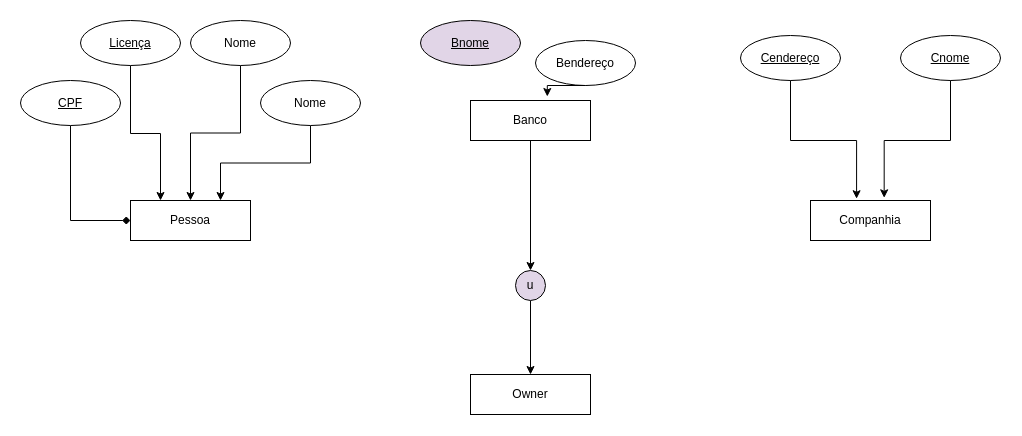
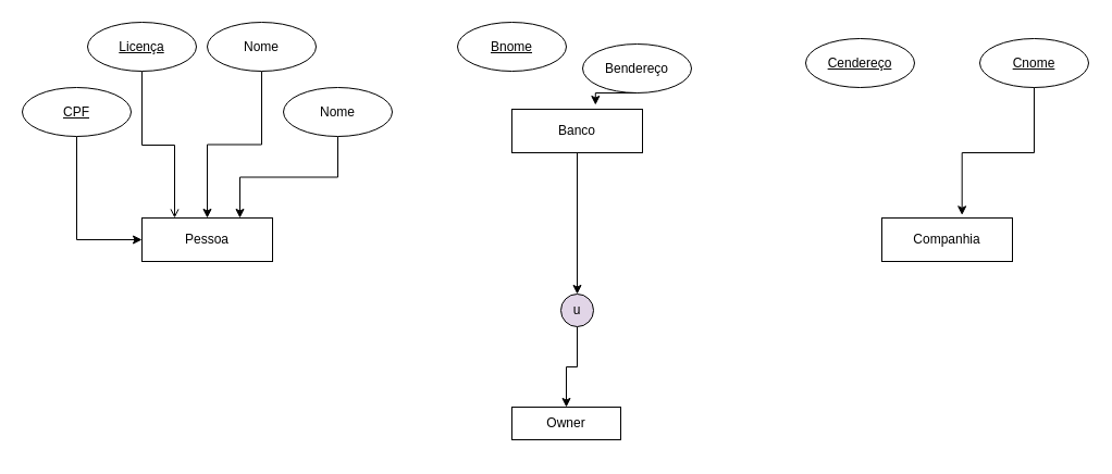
  <mxCell id="0" />
  <mxCell id="1" parent="0" />
  <mxCell id="2" value="Pessoa" style="rounded=0;whiteSpace=wrap;html=1;" parent="1" vertex="1"><mxGeometry x="130" y="200" width="120" height="40" as="geometry" /></mxCell>
  <mxCell id="3" style="edgeStyle=orthogonalEdgeStyle;rounded=0;orthogonalLoop=1;jettySize=auto;html=1;exitX=0.5;exitY=1;exitDx=0;exitDy=0;entryX=0.5;entryY=0;entryDx=0;entryDy=0;" parent="1" source="4" target="19" edge="1"><mxGeometry relative="1" as="geometry" /></mxCell>
  <mxCell id="4" value="Banco" style="rounded=0;whiteSpace=wrap;html=1;strokeColor=default;align=center;verticalAlign=middle;fontFamily=Helvetica;fontSize=12;fontColor=default;fillColor=default;" parent="1" vertex="1"><mxGeometry x="470" y="100" width="120" height="40" as="geometry" /></mxCell>
  <mxCell id="5" value="Companhia" style="rounded=0;whiteSpace=wrap;html=1;strokeColor=default;align=center;verticalAlign=middle;fontFamily=Helvetica;fontSize=12;fontColor=default;fillColor=default;" parent="1" vertex="1"><mxGeometry x="810" y="200" width="120" height="40" as="geometry" /></mxCell>
- <mxCell id="6" style="edgeStyle=orthogonalEdgeStyle;rounded=0;orthogonalLoop=1;jettySize=auto;html=1;exitX=0.5;exitY=1;exitDx=0;exitDy=0;entryX=0;entryY=0.5;entryDx=0;entryDy=0;endArrow=diamond;" parent="1" source="7" target="2" edge="1"><mxGeometry relative="1" as="geometry" /></mxCell>
+ <mxCell id="6" style="edgeStyle=orthogonalEdgeStyle;rounded=0;orthogonalLoop=1;jettySize=auto;html=1;exitX=0.5;exitY=1;exitDx=0;exitDy=0;entryX=0;entryY=0.5;entryDx=0;entryDy=0;" parent="1" source="7" target="2" edge="1"><mxGeometry relative="1" as="geometry" /></mxCell>
  <mxCell id="7" value="&lt;u&gt;CPF&lt;/u&gt;" style="ellipse;whiteSpace=wrap;html=1;" parent="1" vertex="1"><mxGeometry x="20" y="80" width="100" height="45" as="geometry" /></mxCell>
- <mxCell id="8" style="edgeStyle=orthogonalEdgeStyle;rounded=0;orthogonalLoop=1;jettySize=auto;html=1;exitX=0.5;exitY=1;exitDx=0;exitDy=0;entryX=0.25;entryY=0;entryDx=0;entryDy=0;startSize=6;" parent="1" source="9" target="2" edge="1"><mxGeometry relative="1" as="geometry"><Array as="points"><mxPoint x="130" y="133" /><mxPoint x="160" y="133" /></Array></mxGeometry></mxCell>
+ <mxCell id="8" style="edgeStyle=orthogonalEdgeStyle;rounded=0;orthogonalLoop=1;jettySize=auto;html=1;exitX=0.5;exitY=1;exitDx=0;exitDy=0;entryX=0.25;entryY=0;entryDx=0;entryDy=0;startSize=6;endArrow=open;" parent="1" source="9" target="2" edge="1"><mxGeometry relative="1" as="geometry"><Array as="points"><mxPoint x="130" y="133" /><mxPoint x="160" y="133" /></Array></mxGeometry></mxCell>
  <mxCell id="9" value="&lt;u&gt;Licença&lt;/u&gt;" style="ellipse;whiteSpace=wrap;html=1;" parent="1" vertex="1"><mxGeometry x="80" y="20" width="100" height="45" as="geometry" /></mxCell>
  <mxCell id="10" style="edgeStyle=orthogonalEdgeStyle;rounded=0;orthogonalLoop=1;jettySize=auto;html=1;entryX=0.5;entryY=0;entryDx=0;entryDy=0;" parent="1" source="11" target="2" edge="1"><mxGeometry relative="1" as="geometry" /></mxCell>
  <mxCell id="11" value="Nome" style="ellipse;whiteSpace=wrap;html=1;" parent="1" vertex="1"><mxGeometry x="190" y="20" width="100" height="45" as="geometry" /></mxCell>
  <mxCell id="12" style="edgeStyle=orthogonalEdgeStyle;rounded=0;orthogonalLoop=1;jettySize=auto;html=1;exitX=0.5;exitY=1;exitDx=0;exitDy=0;entryX=0.75;entryY=0;entryDx=0;entryDy=0;" parent="1" source="13" target="2" edge="1"><mxGeometry relative="1" as="geometry" /></mxCell>
  <mxCell id="13" value="Nome" style="ellipse;whiteSpace=wrap;html=1;" parent="1" vertex="1"><mxGeometry x="260" y="80" width="100" height="45" as="geometry" /></mxCell>
- <mxCell id="14" value="&lt;u&gt;Bnome&lt;/u&gt;" style="ellipse;whiteSpace=wrap;html=1;fillColor=#e1d5e7;" parent="1" vertex="1"><mxGeometry x="420" y="20" width="100" height="45" as="geometry" /></mxCell>
+ <mxCell id="14" value="&lt;u&gt;Bnome&lt;/u&gt;" style="ellipse;whiteSpace=wrap;html=1;" parent="1" vertex="1"><mxGeometry x="420" y="20" width="100" height="45" as="geometry" /></mxCell>
  <mxCell id="15" value="Bendereço" style="ellipse;whiteSpace=wrap;html=1;" parent="1" vertex="1"><mxGeometry x="535" y="40" width="100" height="45" as="geometry" /></mxCell>
  <mxCell id="16" value="&lt;u&gt;Cendereço&lt;/u&gt;" style="ellipse;whiteSpace=wrap;html=1;" parent="1" vertex="1"><mxGeometry x="740" y="35" width="100" height="45" as="geometry" /></mxCell>
  <mxCell id="17" value="&lt;u&gt;Cnome&lt;/u&gt;" style="ellipse;whiteSpace=wrap;html=1;" parent="1" vertex="1"><mxGeometry x="900" y="35" width="100" height="45" as="geometry" /></mxCell>
  <mxCell id="18" style="edgeStyle=orthogonalEdgeStyle;rounded=0;orthogonalLoop=1;jettySize=auto;html=1;exitX=0.5;exitY=1;exitDx=0;exitDy=0;" parent="1" source="19" target="20" edge="1"><mxGeometry relative="1" as="geometry" /></mxCell>
  <mxCell id="19" value="u" style="ellipse;whiteSpace=wrap;html=1;aspect=fixed;fillColor=#e1d5e7;" parent="1" vertex="1"><mxGeometry x="515" y="270" width="30" height="30" as="geometry" /></mxCell>
- <mxCell id="20" value="Owner" style="rounded=0;whiteSpace=wrap;html=1;strokeColor=default;align=center;verticalAlign=middle;fontFamily=Helvetica;fontSize=12;fontColor=default;fillColor=default;" parent="1" vertex="1"><mxGeometry x="470" y="374" width="120" height="40" as="geometry" /></mxCell>
+ <mxCell id="20" value="Owner" style="rounded=0;whiteSpace=wrap;html=1;strokeColor=default;align=center;verticalAlign=middle;fontFamily=Helvetica;fontSize=12;fontColor=default;fillColor=default;" parent="1" vertex="1"><mxGeometry x="470" y="374" width="100" height="30" as="geometry" /></mxCell>
  <mxCell id="21" style="edgeStyle=orthogonalEdgeStyle;rounded=0;orthogonalLoop=1;jettySize=auto;html=1;exitX=0.5;exitY=1;exitDx=0;exitDy=0;entryX=0.64;entryY=-0.1;entryDx=0;entryDy=0;entryPerimeter=0;" parent="1" source="15" target="4" edge="1"><mxGeometry relative="1" as="geometry" /></mxCell>
- <mxCell id="22" style="edgeStyle=orthogonalEdgeStyle;rounded=0;orthogonalLoop=1;jettySize=auto;html=1;exitX=0.5;exitY=1;exitDx=0;exitDy=0;entryX=0.384;entryY=-0.044;entryDx=0;entryDy=0;entryPerimeter=0;" parent="1" source="16" target="5" edge="1"><mxGeometry relative="1" as="geometry" /></mxCell>
  <mxCell id="23" style="edgeStyle=orthogonalEdgeStyle;rounded=0;orthogonalLoop=1;jettySize=auto;html=1;entryX=0.614;entryY=-0.067;entryDx=0;entryDy=0;entryPerimeter=0;" parent="1" source="17" target="5" edge="1"><mxGeometry relative="1" as="geometry" /></mxCell>
